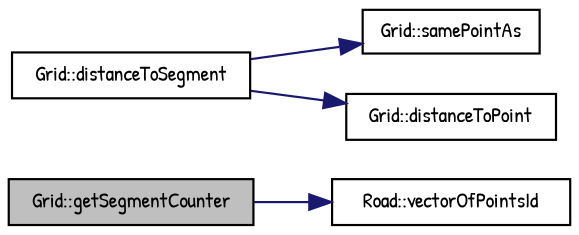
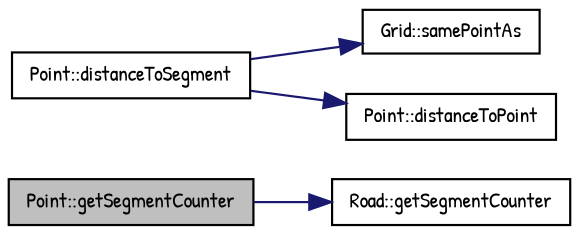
  digraph {
    fontname="Patrick Hand"
    rankdir=LR
    node [color=black fontname="Patrick Hand" fontsize=10 shape=record]
    edge [color=midnightblue fontname="Patrick Hand" fontsize=10 labelfontname=Helvetica labelfontsize=10 style=solid]
-   n1 [fillcolor=grey75 fontcolor=black height=0.2 label="Grid::getSegmentCounter" style=filled width=0.4]
-   n2 [height=0.2 label="Road::vectorOfPointsId" width=0.4]
-   n3 [height=0.2 label="Grid::distanceToSegment" width=0.4]
+   n1 [fillcolor=grey75 fontcolor=black height=0.2 label="Point::getSegmentCounter" style=filled width=0.4]
+   n2 [height=0.2 label="Road::getSegmentCounter" width=0.4]
+   n3 [height=0.2 label="Point::distanceToSegment" width=0.4]
    n4 [height=0.2 label="Grid::samePointAs" width=0.4]
-   n5 [height=0.2 label="Grid::distanceToPoint" width=0.4]
+   n5 [height=0.2 label="Point::distanceToPoint" width=0.4]
    n1 -> n2
    n3 -> n4
    n3 -> n5
  }
